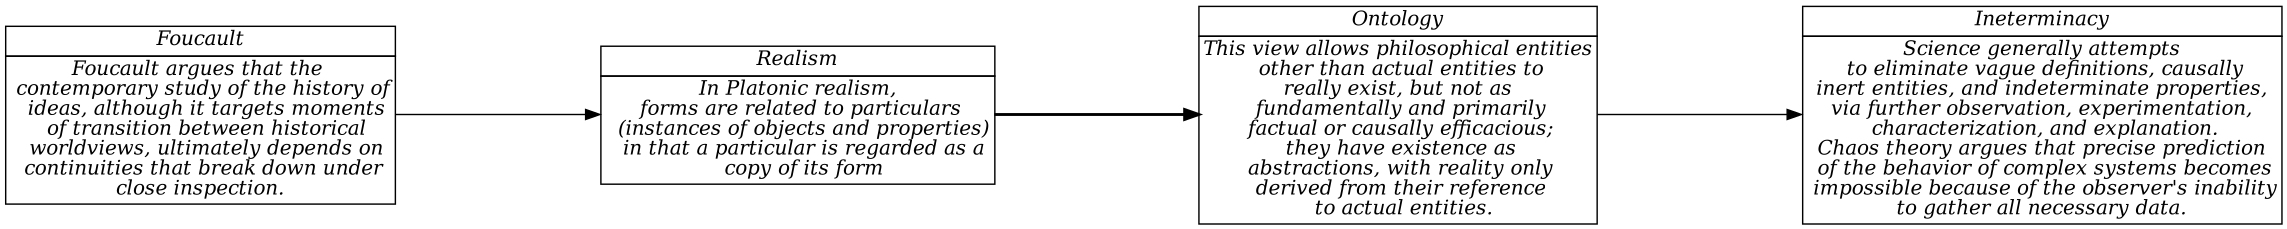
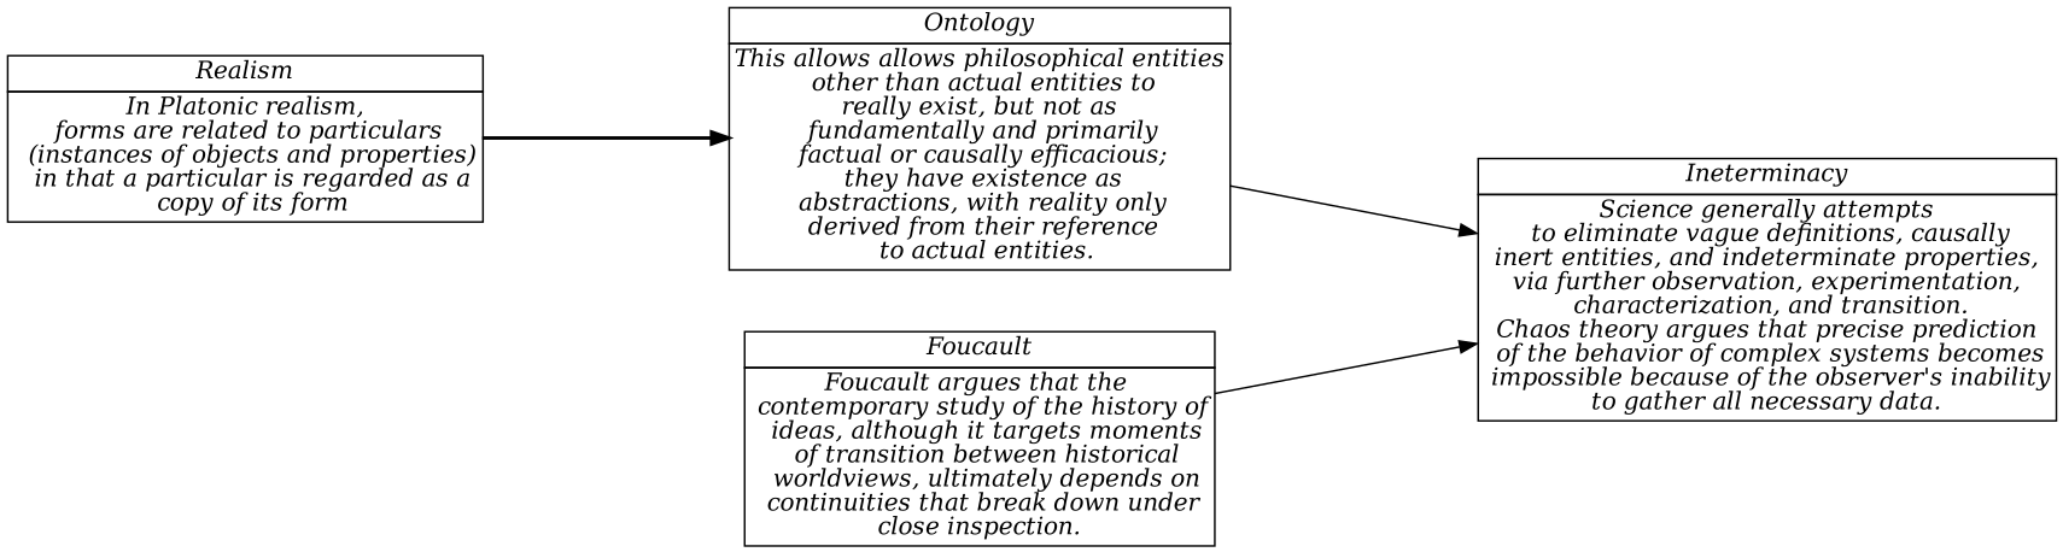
  digraph {
    nodesep=0.5
    rankdir=LR
    ranksep=2
    node [shape=plain]
    edge [style=solid]
    n1 [label=< <table border="0" cellborder="1" cellspacing="0"> <tr><td><i>Realism</i></td></tr>   <tr><td><i>In Platonic realism,<br/> forms are related to particulars<br/>  (instances of objects and properties)<br/>  in that a particular is regarded as a<br/>  copy of its form</i></td></tr>  </table>>]
-   n2 [label=< <table border="0" cellborder="1" cellspacing="0"> <tr><td><i>Ontology</i></td></tr> <tr><td><i>This view allows philosophical entities<br/> other than actual entities to<br/> really exist, but not as <br/> fundamentally and primarily<br/> factual or causally efficacious;<br/> they have existence as<br/> abstractions, with reality only<br/> derived from their reference<br/>  to actual entities.</i></td></tr> </table>>]
-   n3 [label=< <table border="0" cellborder="1" cellspacing="0"> <tr><td><i>Ineterminacy</i></td></tr> <tr><td><i>Science generally attempts<br/>  to eliminate vague definitions, causally <br/> inert entities, and indeterminate properties, <br/> via further observation, experimentation, <br/> characterization, and explanation.<br/> Chaos theory argues that precise prediction <br/> of the behavior of complex systems becomes<br/> impossible because of the observer's inability<br/> to gather all necessary data. </i></td></tr> </table>>]
+   n2 [label=< <table border="0" cellborder="1" cellspacing="0"> <tr><td><i>Ontology</i></td></tr> <tr><td><i>This allows allows philosophical entities<br/> other than actual entities to<br/> really exist, but not as <br/> fundamentally and primarily<br/> factual or causally efficacious;<br/> they have existence as<br/> abstractions, with reality only<br/> derived from their reference<br/>  to actual entities.</i></td></tr> </table>>]
+   n3 [label=< <table border="0" cellborder="1" cellspacing="0"> <tr><td><i>Ineterminacy</i></td></tr> <tr><td><i>Science generally attempts<br/>  to eliminate vague definitions, causally <br/> inert entities, and indeterminate properties, <br/> via further observation, experimentation, <br/> characterization, and transition.<br/> Chaos theory argues that precise prediction <br/> of the behavior of complex systems becomes<br/> impossible because of the observer's inability<br/> to gather all necessary data. </i></td></tr> </table>>]
    n4 [label=< <table border="0" cellborder="1" cellspacing="0"> <tr><td><i>Foucault</i></td></tr> <tr><td><i>Foucault argues that the <br/> contemporary study of the history of<br/>  ideas, although it targets moments<br/>  of transition between historical<br/>  worldviews, ultimately depends on<br/>  continuities that break down under <br/> close inspection. </i></td></tr> </table>>]
    n1 -> n2 [style=bold]
    n2 -> n3
-   n4 -> n1
+   n4 -> n3
  }
